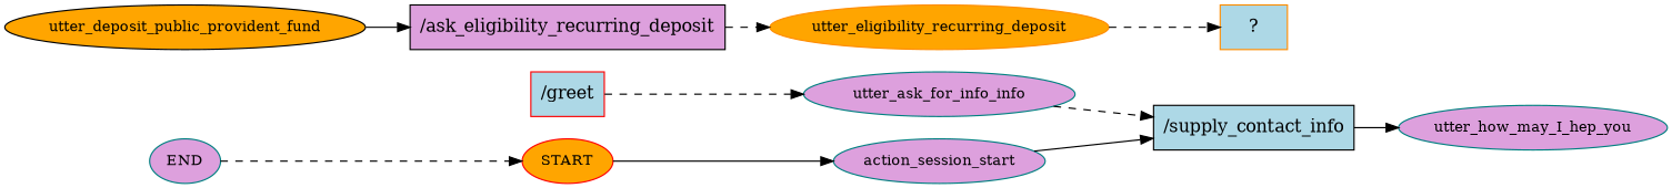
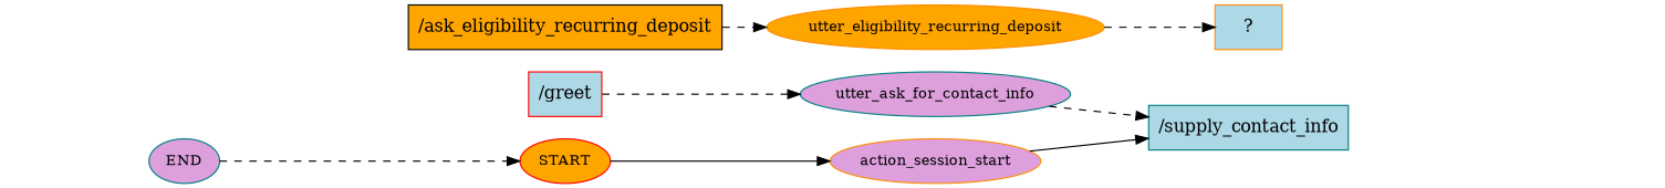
  digraph {
    rankdir=LR
    node [color=teal fillcolor=orange fontsize=12 style=filled]
    edge [style=dashed]
    n1 [color=red label=START]
-   n2 [fillcolor=plum label=action_session_start]
+   n2 [color=darkorange fillcolor=plum label=action_session_start]
    n3 [fillcolor=plum label=END]
-   n4 [color=black fillcolor=lightblue label="/supply_contact_info" shape=rect fontsize=""]
+   n4 [fillcolor=lightblue label="/supply_contact_info" shape=rect fontsize=""]
    n5 [color=red fillcolor=lightblue label="/greet" shape=rect fontsize=""]
-   n6 [fillcolor=plum label=utter_ask_for_info_info]
-   n7 [fillcolor=plum label=utter_how_may_I_hep_you]
-   n8 [color=black label=utter_deposit_public_provident_fund]
-   n9 [color=black fillcolor=plum label="/ask_eligibility_recurring_deposit" shape=rect fontsize=""]
+   n6 [fillcolor=plum label=utter_ask_for_contact_info]
+   n9 [color=black label="/ask_eligibility_recurring_deposit" shape=rect fontsize=""]
    n10 [color=darkorange label=utter_eligibility_recurring_deposit]
    n11 [color=darkorange fillcolor=lightblue label="  ?  " shape=rect fontsize=""]
    n1 -> n2 [style=solid]
    n2 -> n4 [style=solid]
    n3 -> n1
-   n4 -> n7 [style=solid]
    n5 -> n6
    n6 -> n4
-   n8 -> n9 [style=solid]
    n9 -> n10
    n10 -> n11
  }
